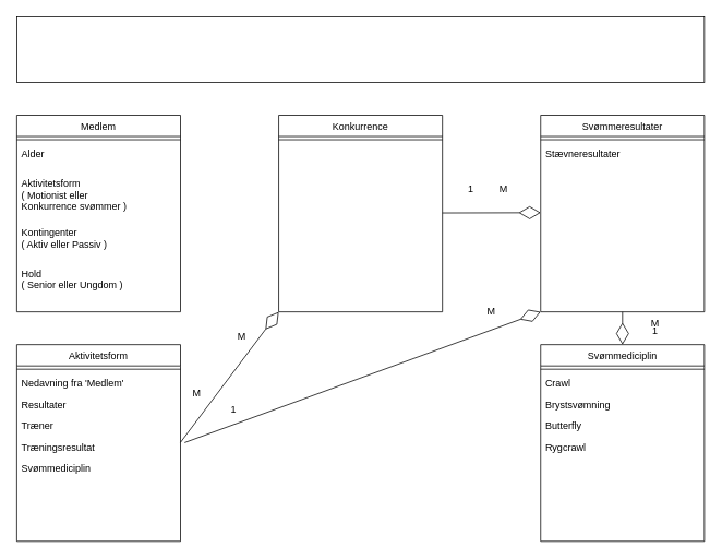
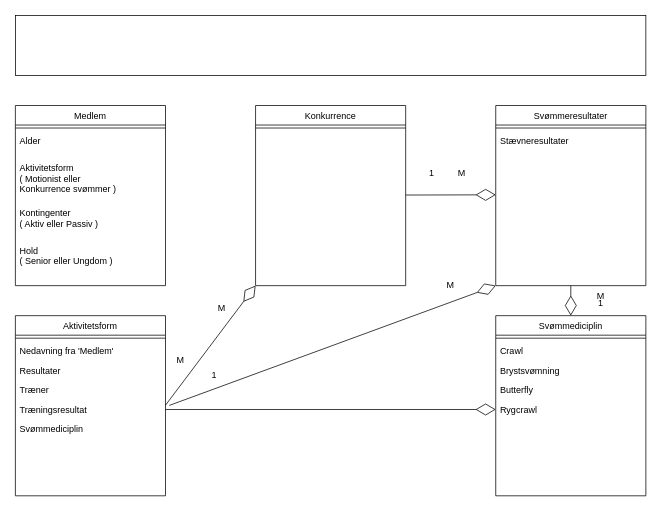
  <mxCell id="0" />
  <mxCell id="1" parent="0" />
  <mxCell id="2" value="Medlem" style="swimlane;fontStyle=0;align=center;verticalAlign=top;childLayout=stackLayout;horizontal=1;startSize=26;horizontalStack=0;resizeParent=1;resizeLast=0;collapsible=1;marginBottom=0;rounded=0;shadow=0;strokeWidth=1;" parent="1" vertex="1"><mxGeometry x="20" y="140" width="200" height="240" as="geometry"><mxRectangle x="230" y="140" width="160" height="26" as="alternateBounds" /></mxGeometry></mxCell>
  <mxCell id="3" value="" style="line;html=1;strokeWidth=1;align=left;verticalAlign=middle;spacingTop=-1;spacingLeft=3;spacingRight=3;rotatable=0;labelPosition=right;points=[];portConstraint=eastwest;" parent="2" vertex="1"><mxGeometry y="26" width="200" height="8" as="geometry" /></mxCell>
  <mxCell id="4" value="Alder" style="text;align=left;verticalAlign=top;spacingLeft=4;spacingRight=4;overflow=hidden;rotatable=0;points=[[0,0.5],[1,0.5]];portConstraint=eastwest;" vertex="1" parent="2"><mxGeometry y="34" width="200" height="36" as="geometry" /></mxCell>
  <mxCell id="5" value="Aktivitetsform  &#10;( Motionist eller&#10;Konkurrence svømmer )" style="text;align=left;verticalAlign=top;spacingLeft=4;spacingRight=4;overflow=hidden;rotatable=0;points=[[0,0.5],[1,0.5]];portConstraint=eastwest;" vertex="1" parent="2"><mxGeometry y="70" width="200" height="60" as="geometry" /></mxCell>
  <mxCell id="6" value="Kontingenter&#10;( Aktiv eller Passiv )" style="text;align=left;verticalAlign=top;spacingLeft=4;spacingRight=4;overflow=hidden;rotatable=0;points=[[0,0.5],[1,0.5]];portConstraint=eastwest;" vertex="1" parent="2"><mxGeometry y="130" width="200" height="50" as="geometry" /></mxCell>
  <mxCell id="7" value="Hold  &#10;( Senior eller Ungdom )" style="text;align=left;verticalAlign=top;spacingLeft=4;spacingRight=4;overflow=hidden;rotatable=0;points=[[0,0.5],[1,0.5]];portConstraint=eastwest;" vertex="1" parent="2"><mxGeometry y="180" width="200" height="60" as="geometry" /></mxCell>
  <mxCell id="8" value="" style="rounded=0;whiteSpace=wrap;html=1;" parent="1" vertex="1"><mxGeometry x="20" y="20" width="840" height="80" as="geometry" /></mxCell>
  <mxCell id="9" value="Svømmeresultater" style="swimlane;fontStyle=0;align=center;verticalAlign=top;childLayout=stackLayout;horizontal=1;startSize=26;horizontalStack=0;resizeParent=1;resizeLast=0;collapsible=1;marginBottom=0;rounded=0;shadow=0;strokeWidth=1;" vertex="1" parent="1"><mxGeometry x="660" y="140" width="200" height="240" as="geometry"><mxRectangle x="230" y="140" width="160" height="26" as="alternateBounds" /></mxGeometry></mxCell>
  <mxCell id="10" value="" style="line;html=1;strokeWidth=1;align=left;verticalAlign=middle;spacingTop=-1;spacingLeft=3;spacingRight=3;rotatable=0;labelPosition=right;points=[];portConstraint=eastwest;" vertex="1" parent="9"><mxGeometry y="26" width="200" height="8" as="geometry" /></mxCell>
  <mxCell id="11" value="Stævneresultater" style="text;align=left;verticalAlign=top;spacingLeft=4;spacingRight=4;overflow=hidden;rotatable=0;points=[[0,0.5],[1,0.5]];portConstraint=eastwest;" vertex="1" parent="9"><mxGeometry y="34" width="200" height="26" as="geometry" /></mxCell>
  <mxCell id="12" value="Konkurrence" style="swimlane;fontStyle=0;align=center;verticalAlign=top;childLayout=stackLayout;horizontal=1;startSize=26;horizontalStack=0;resizeParent=1;resizeLast=0;collapsible=1;marginBottom=0;rounded=0;shadow=0;strokeWidth=1;" vertex="1" parent="1"><mxGeometry x="340" y="140" width="200" height="240" as="geometry"><mxRectangle x="230" y="140" width="160" height="26" as="alternateBounds" /></mxGeometry></mxCell>
  <mxCell id="13" value="" style="line;html=1;strokeWidth=1;align=left;verticalAlign=middle;spacingTop=-1;spacingLeft=3;spacingRight=3;rotatable=0;labelPosition=right;points=[];portConstraint=eastwest;" vertex="1" parent="12"><mxGeometry y="26" width="200" height="8" as="geometry" /></mxCell>
  <mxCell id="14" value="Svømmediciplin" style="swimlane;fontStyle=0;align=center;verticalAlign=top;childLayout=stackLayout;horizontal=1;startSize=26;horizontalStack=0;resizeParent=1;resizeLast=0;collapsible=1;marginBottom=0;rounded=0;shadow=0;strokeWidth=1;" vertex="1" parent="1"><mxGeometry x="660" y="420" width="200" height="240" as="geometry"><mxRectangle x="230" y="140" width="160" height="26" as="alternateBounds" /></mxGeometry></mxCell>
  <mxCell id="15" value="" style="line;html=1;strokeWidth=1;align=left;verticalAlign=middle;spacingTop=-1;spacingLeft=3;spacingRight=3;rotatable=0;labelPosition=right;points=[];portConstraint=eastwest;" vertex="1" parent="14"><mxGeometry y="26" width="200" height="8" as="geometry" /></mxCell>
  <mxCell id="16" value="Crawl" style="text;align=left;verticalAlign=top;spacingLeft=4;spacingRight=4;overflow=hidden;rotatable=0;points=[[0,0.5],[1,0.5]];portConstraint=eastwest;" vertex="1" parent="14"><mxGeometry y="34" width="200" height="26" as="geometry" /></mxCell>
  <mxCell id="17" value="Brystsvømning" style="text;align=left;verticalAlign=top;spacingLeft=4;spacingRight=4;overflow=hidden;rotatable=0;points=[[0,0.5],[1,0.5]];portConstraint=eastwest;" vertex="1" parent="14"><mxGeometry y="60" width="200" height="26" as="geometry" /></mxCell>
  <mxCell id="18" value="Butterfly" style="text;align=left;verticalAlign=top;spacingLeft=4;spacingRight=4;overflow=hidden;rotatable=0;points=[[0,0.5],[1,0.5]];portConstraint=eastwest;" vertex="1" parent="14"><mxGeometry y="86" width="200" height="26" as="geometry" /></mxCell>
  <mxCell id="19" value="Rygcrawl" style="text;align=left;verticalAlign=top;spacingLeft=4;spacingRight=4;overflow=hidden;rotatable=0;points=[[0,0.5],[1,0.5]];portConstraint=eastwest;" vertex="1" parent="14"><mxGeometry y="112" width="200" height="26" as="geometry" /></mxCell>
  <mxCell id="20" value="Aktivitetsform" style="swimlane;fontStyle=0;align=center;verticalAlign=top;childLayout=stackLayout;horizontal=1;startSize=26;horizontalStack=0;resizeParent=1;resizeLast=0;collapsible=1;marginBottom=0;rounded=0;shadow=0;strokeWidth=1;" vertex="1" parent="1"><mxGeometry x="20" y="420" width="200" height="240" as="geometry"><mxRectangle x="230" y="140" width="160" height="26" as="alternateBounds" /></mxGeometry></mxCell>
  <mxCell id="21" value="" style="line;html=1;strokeWidth=1;align=left;verticalAlign=middle;spacingTop=-1;spacingLeft=3;spacingRight=3;rotatable=0;labelPosition=right;points=[];portConstraint=eastwest;" vertex="1" parent="20"><mxGeometry y="26" width="200" height="8" as="geometry" /></mxCell>
  <mxCell id="22" value="Nedavning fra 'Medlem'" style="text;align=left;verticalAlign=top;spacingLeft=4;spacingRight=4;overflow=hidden;rotatable=0;points=[[0,0.5],[1,0.5]];portConstraint=eastwest;" vertex="1" parent="20"><mxGeometry y="34" width="200" height="26" as="geometry" /></mxCell>
  <mxCell id="23" value="Resultater" style="text;align=left;verticalAlign=top;spacingLeft=4;spacingRight=4;overflow=hidden;rotatable=0;points=[[0,0.5],[1,0.5]];portConstraint=eastwest;" vertex="1" parent="20"><mxGeometry y="60" width="200" height="26" as="geometry" /></mxCell>
  <mxCell id="24" value="Træner" style="text;align=left;verticalAlign=top;spacingLeft=4;spacingRight=4;overflow=hidden;rotatable=0;points=[[0,0.5],[1,0.5]];portConstraint=eastwest;" vertex="1" parent="20"><mxGeometry y="86" width="200" height="26" as="geometry" /></mxCell>
  <mxCell id="25" value="Træningsresultat" style="text;align=left;verticalAlign=top;spacingLeft=4;spacingRight=4;overflow=hidden;rotatable=0;points=[[0,0.5],[1,0.5]];portConstraint=eastwest;" vertex="1" parent="20"><mxGeometry y="112" width="200" height="26" as="geometry" /></mxCell>
  <mxCell id="26" value="Svømmediciplin" style="text;align=left;verticalAlign=top;spacingLeft=4;spacingRight=4;overflow=hidden;rotatable=0;points=[[0,0.5],[1,0.5]];portConstraint=eastwest;" vertex="1" parent="20"><mxGeometry y="138" width="200" height="26" as="geometry" /></mxCell>
  <mxCell id="27" value="" style="endArrow=diamondThin;endFill=0;endSize=24;html=1;" edge="1" parent="1"><mxGeometry width="160" relative="1" as="geometry"><mxPoint x="540" y="259.29" as="sourcePoint" /><mxPoint x="660" y="259" as="targetPoint" /></mxGeometry></mxCell>
  <mxCell id="28" value="1" style="text;html=1;strokeColor=none;fillColor=none;align=center;verticalAlign=middle;whiteSpace=wrap;rounded=0;" vertex="1" parent="1"><mxGeometry x="555" y="220" width="40" height="20" as="geometry" /></mxCell>
  <mxCell id="29" value="M" style="text;html=1;strokeColor=none;fillColor=none;align=center;verticalAlign=middle;whiteSpace=wrap;rounded=0;" vertex="1" parent="1"><mxGeometry x="595" y="220" width="40" height="20" as="geometry" /></mxCell>
  <mxCell id="30" value="" style="endArrow=diamondThin;endFill=0;endSize=24;html=1;entryX=0;entryY=1;entryDx=0;entryDy=0;" edge="1" parent="1" target="12"><mxGeometry width="160" relative="1" as="geometry"><mxPoint x="220" y="539.29" as="sourcePoint" /><mxPoint x="340" y="539" as="targetPoint" /></mxGeometry></mxCell>
  <mxCell id="31" value="M" style="text;html=1;strokeColor=none;fillColor=none;align=center;verticalAlign=middle;whiteSpace=wrap;rounded=0;" vertex="1" parent="1"><mxGeometry x="220" y="470" width="40" height="20" as="geometry" /></mxCell>
  <mxCell id="32" value="M" style="text;html=1;strokeColor=none;fillColor=none;align=center;verticalAlign=middle;whiteSpace=wrap;rounded=0;" vertex="1" parent="1"><mxGeometry x="275" y="400" width="40" height="20" as="geometry" /></mxCell>
  <mxCell id="33" value="" style="endArrow=diamondThin;endFill=0;endSize=24;html=1;entryX=0;entryY=1;entryDx=0;entryDy=0;" edge="1" parent="1" target="9"><mxGeometry width="160" relative="1" as="geometry"><mxPoint x="225" y="539.58" as="sourcePoint" /><mxPoint x="345" y="539.29" as="targetPoint" /></mxGeometry></mxCell>
  <mxCell id="34" value="1" style="text;html=1;strokeColor=none;fillColor=none;align=center;verticalAlign=middle;whiteSpace=wrap;rounded=0;" vertex="1" parent="1"><mxGeometry x="265" y="490" width="40" height="20" as="geometry" /></mxCell>
  <mxCell id="35" value="M" style="text;html=1;strokeColor=none;fillColor=none;align=center;verticalAlign=middle;whiteSpace=wrap;rounded=0;" vertex="1" parent="1"><mxGeometry x="580" y="370" width="40" height="20" as="geometry" /></mxCell>
+ <mxCell id="36" value="" style="endArrow=diamondThin;endFill=0;endSize=24;html=1;entryX=0;entryY=0.5;entryDx=0;entryDy=0;exitX=1;exitY=0.5;exitDx=0;exitDy=0;" edge="1" parent="1" source="25" target="19"><mxGeometry width="160" relative="1" as="geometry"><mxPoint x="235" y="549.58" as="sourcePoint" /><mxPoint x="670" y="390" as="targetPoint" /></mxGeometry></mxCell>
  <mxCell id="37" value="" style="endArrow=diamondThin;endFill=0;endSize=24;html=1;exitX=0.5;exitY=1;exitDx=0;exitDy=0;entryX=0.5;entryY=0;entryDx=0;entryDy=0;" edge="1" parent="1" source="9" target="14"><mxGeometry width="160" relative="1" as="geometry"><mxPoint x="430" y="394.29" as="sourcePoint" /><mxPoint x="610" y="470" as="targetPoint" /></mxGeometry></mxCell>
  <mxCell id="38" value="1" style="text;html=1;strokeColor=none;fillColor=none;align=center;verticalAlign=middle;whiteSpace=wrap;rounded=0;" vertex="1" parent="1"><mxGeometry x="780" y="394" width="40" height="20" as="geometry" /></mxCell>
  <mxCell id="39" value="M" style="text;html=1;strokeColor=none;fillColor=none;align=center;verticalAlign=middle;whiteSpace=wrap;rounded=0;" vertex="1" parent="1"><mxGeometry x="780" y="384" width="40" height="20" as="geometry" /></mxCell>
